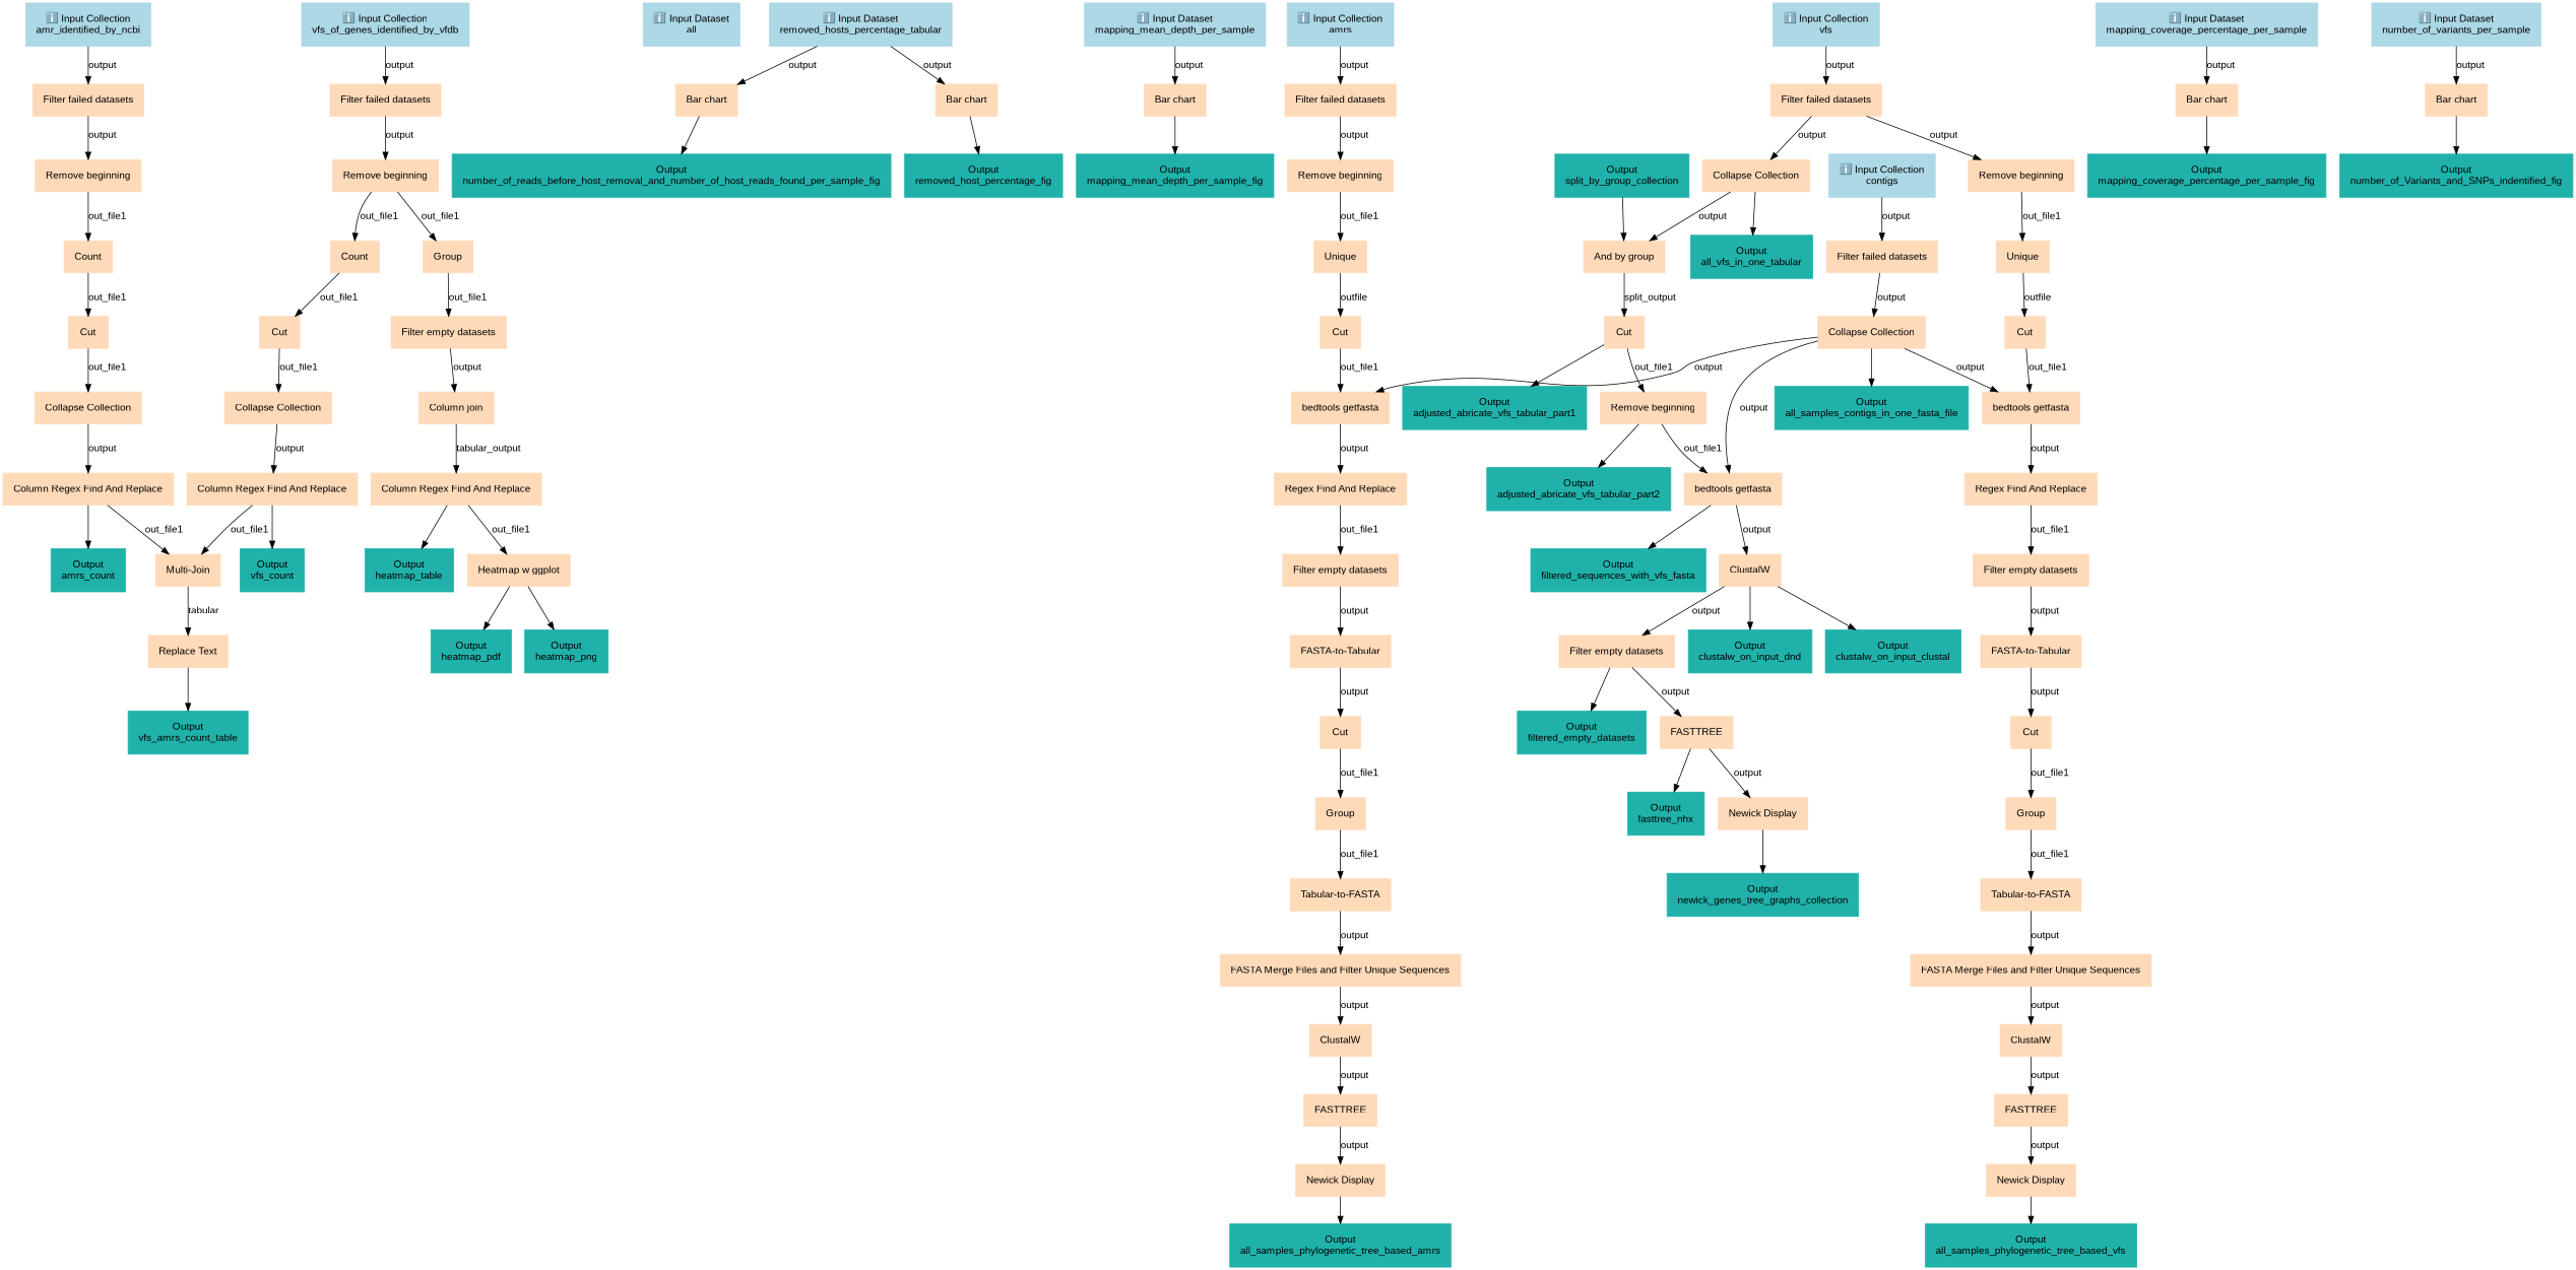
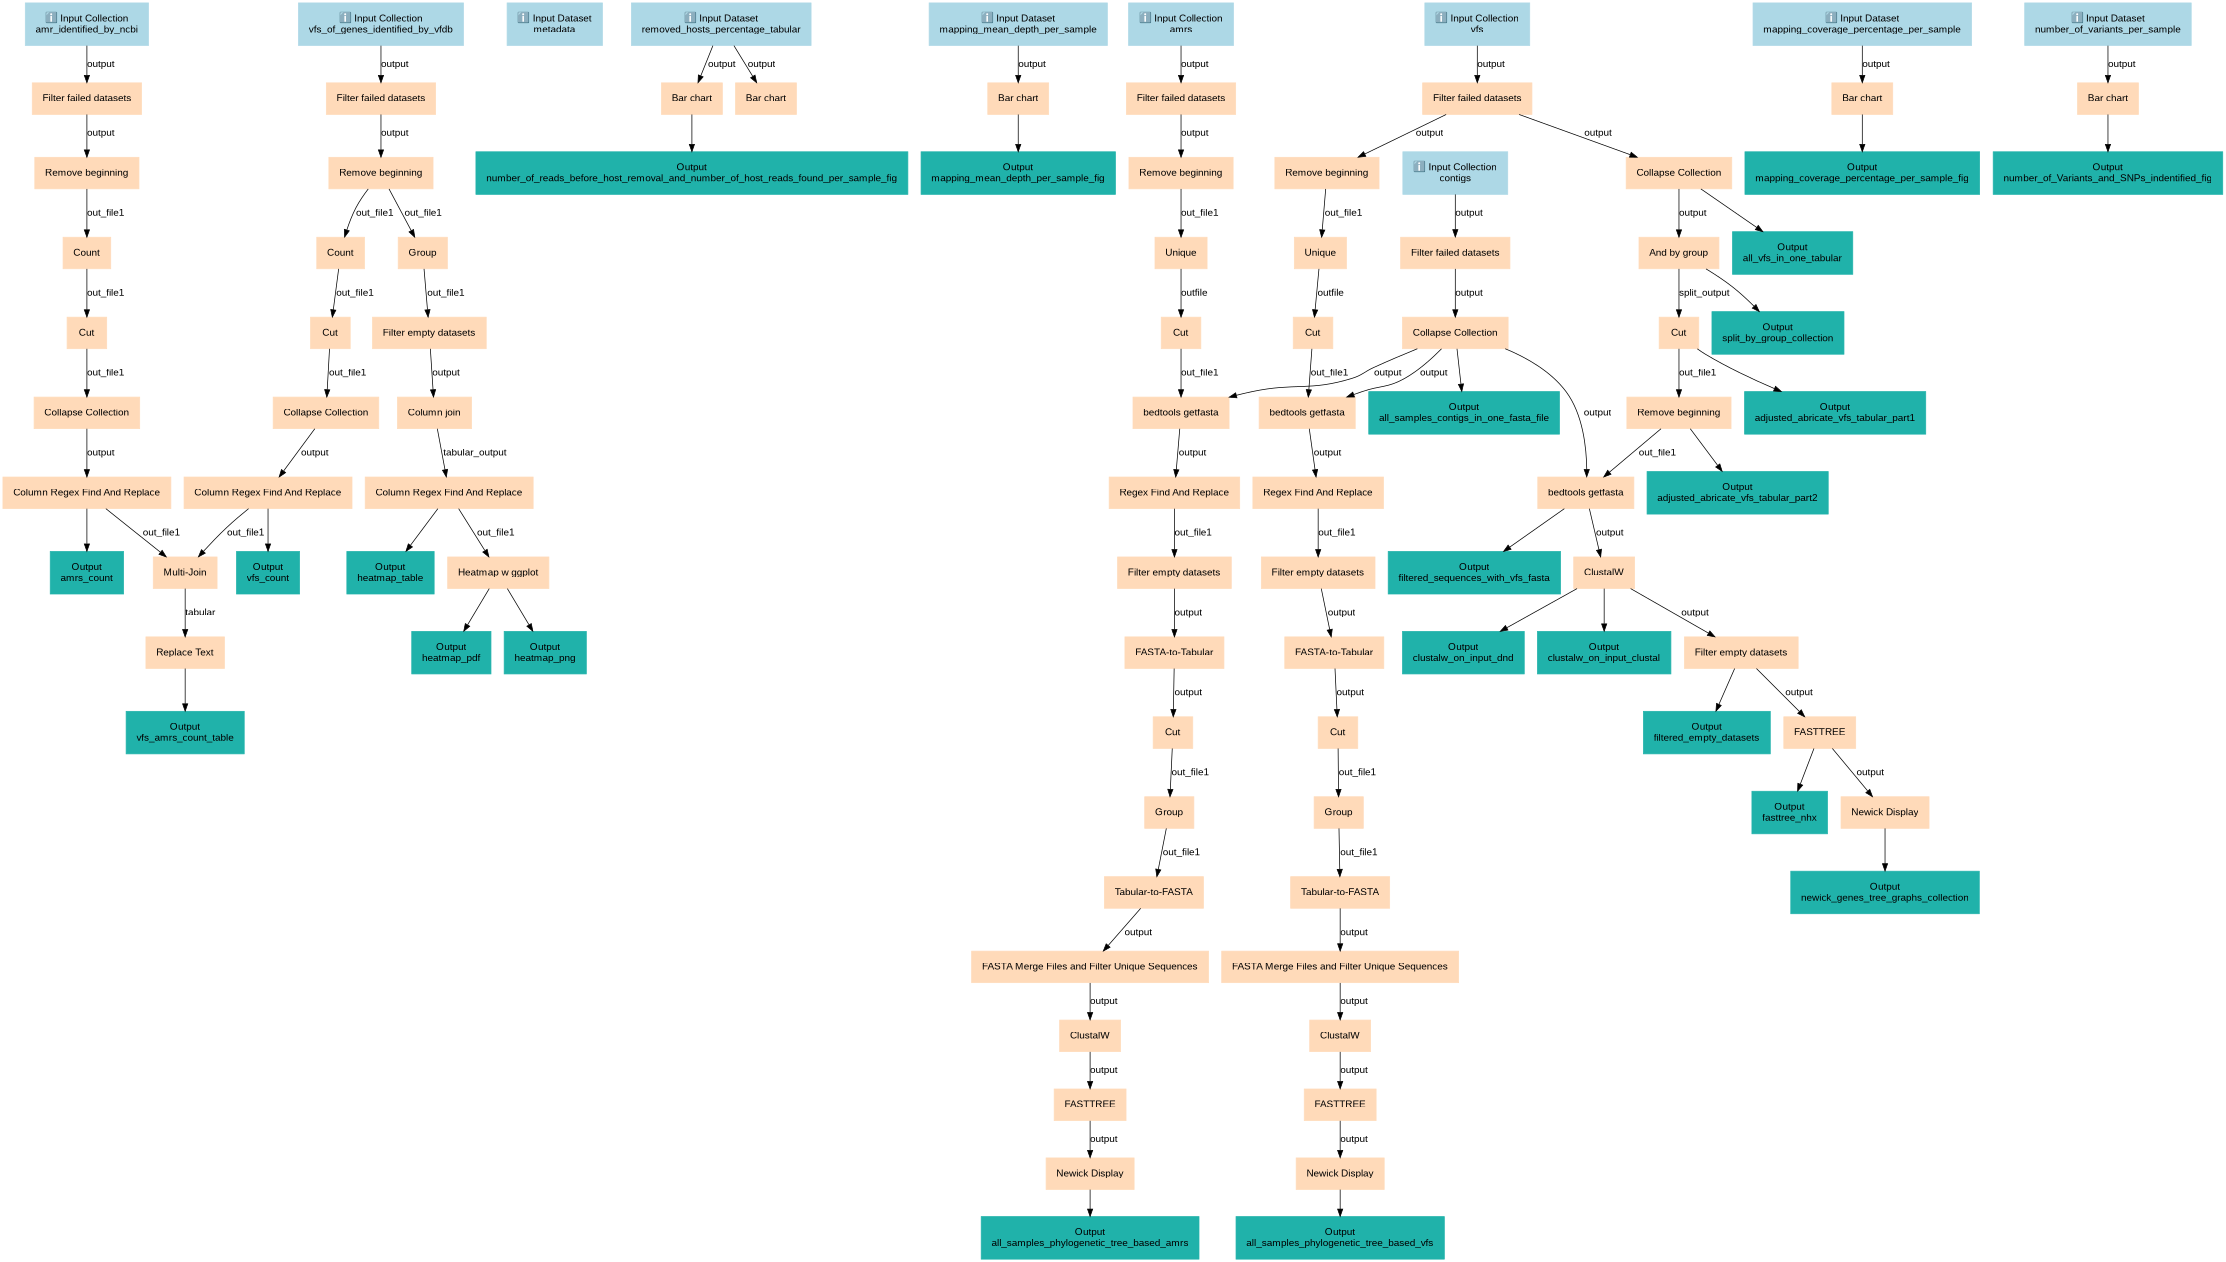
  digraph {
    fontname="Liberation Sans"
    node [color=peachpuff fontname="Liberation Sans" margin="0.2,0.2" shape=box style=filled]
    edge [fontname="Liberation Sans"]
    n1 [color=lightblue label="ℹ️ Input Collection\namr_identified_by_ncbi"]
    n2 [label="Filter failed datasets"]
    n3 [label="Remove beginning"]
    n4 [color=lightblue label="ℹ️ Input Collection\nvfs_of_genes_identified_by_vfdb"]
    n5 [label="Filter failed datasets"]
    n6 [label="Remove beginning"]
-   n7 [color=lightblue label="ℹ️ Input Dataset\nall"]
+   n7 [color=lightblue label="ℹ️ Input Dataset\nmetadata"]
    n8 [color=lightblue label="ℹ️ Input Dataset\nremoved_hosts_percentage_tabular"]
    n9 [label="Bar chart"]
    n10 [label="Bar chart"]
    n11 [color=lightseagreen label="Output\nnumber_of_reads_before_host_removal_and_number_of_host_reads_found_per_sample_fig"]
-   n12 [color=lightseagreen label="Output\nremoved_host_percentage_fig"]
    n13 [color=lightblue label="ℹ️ Input Dataset\nmapping_mean_depth_per_sample"]
    n14 [label="Bar chart"]
    n15 [color=lightseagreen label="Output\nmapping_mean_depth_per_sample_fig"]
    n16 [color=lightblue label="ℹ️ Input Collection\namrs"]
    n17 [label="Filter failed datasets"]
    n18 [label="Remove beginning"]
    n19 [color=lightblue label="ℹ️ Input Dataset\nmapping_coverage_percentage_per_sample"]
    n20 [label="Bar chart"]
    n21 [color=lightseagreen label="Output\nmapping_coverage_percentage_per_sample_fig"]
    n22 [color=lightblue label="ℹ️ Input Dataset\nnumber_of_variants_per_sample"]
    n23 [label="Bar chart"]
    n24 [color=lightseagreen label="Output\nnumber_of_Variants_and_SNPs_indentified_fig"]
    n25 [color=lightblue label="ℹ️ Input Collection\ncontigs"]
    n26 [label="Filter failed datasets"]
    n27 [label="Collapse Collection"]
    n28 [color=lightblue label="ℹ️ Input Collection\nvfs"]
    n29 [label="Filter failed datasets"]
    n30 [label="Collapse Collection"]
    n31 [label="Remove beginning"]
    n32 [label=Count]
    n33 [label=Count]
    n34 [label=Group]
    n35 [label=Unique]
    n36 [color=lightseagreen label="Output\nall_samples_contigs_in_one_fasta_file"]
    n37 [label="bedtools getfasta"]
    n38 [label="bedtools getfasta"]
    n39 [label="bedtools getfasta"]
    n40 [color=lightseagreen label="Output\nall_vfs_in_one_tabular"]
    n41 [label="And by group"]
    n42 [label=Unique]
    n43 [label=Cut]
    n44 [label=Cut]
    n45 [label="Filter empty datasets"]
    n46 [label=Cut]
    n47 [label="Regex Find And Replace"]
    n48 [label="Regex Find And Replace"]
    n49 [color=lightseagreen label="Output\nfiltered_sequences_with_vfs_fasta"]
    n50 [label=ClustalW]
    n51 [color=lightseagreen label="Output\nsplit_by_group_collection"]
    n52 [label=Cut]
    n53 [label=Cut]
    n54 [label="Collapse Collection"]
    n55 [label="Collapse Collection"]
    n56 [label="Column join"]
    n57 [color=lightseagreen label="Output\nadjusted_abricate_vfs_tabular_part1"]
    n58 [label="Remove beginning"]
    n59 [label="Column Regex Find And Replace"]
    n60 [label="Column Regex Find And Replace"]
    n61 [label="Column Regex Find And Replace"]
    n62 [color=lightseagreen label="Output\nadjusted_abricate_vfs_tabular_part2"]
    n63 [color=lightseagreen label="Output\namrs_count"]
    n64 [label="Multi-Join"]
    n65 [color=lightseagreen label="Output\nvfs_count"]
    n66 [color=lightseagreen label="Output\nheatmap_table"]
    n67 [label="Heatmap w ggplot"]
    n68 [label="Filter empty datasets"]
    n69 [label="Filter empty datasets"]
    n70 [label="Replace Text"]
    n71 [color=lightseagreen label="Output\nheatmap_pdf"]
    n72 [color=lightseagreen label="Output\nheatmap_png"]
    n73 [label="FASTA-to-Tabular"]
    n74 [color=lightseagreen label="Output\nclustalw_on_input_dnd"]
    n75 [color=lightseagreen label="Output\nclustalw_on_input_clustal"]
    n76 [label="Filter empty datasets"]
    n77 [label="FASTA-to-Tabular"]
    n78 [color=lightseagreen label="Output\nvfs_amrs_count_table"]
    n79 [label=Cut]
    n80 [color=lightseagreen label="Output\nfiltered_empty_datasets"]
    n81 [label=FASTTREE]
    n82 [label=Cut]
    n83 [label=Group]
    n84 [color=lightseagreen label="Output\nfasttree_nhx"]
    n85 [label="Newick Display"]
    n86 [label=Group]
    n87 [label="Tabular-to-FASTA"]
    n88 [color=lightseagreen label="Output\nnewick_genes_tree_graphs_collection"]
    n89 [label="Tabular-to-FASTA"]
    n90 [label="FASTA Merge Files and Filter Unique Sequences"]
    n91 [label="FASTA Merge Files and Filter Unique Sequences"]
    n92 [label=ClustalW]
    n93 [label=ClustalW]
    n94 [label=FASTTREE]
    n95 [label=FASTTREE]
    n96 [label="Newick Display"]
    n97 [label="Newick Display"]
    n98 [color=lightseagreen label="Output\nall_samples_phylogenetic_tree_based_amrs"]
    n99 [color=lightseagreen label="Output\nall_samples_phylogenetic_tree_based_vfs"]
    n1 -> n2 [label=output]
    n2 -> n3 [label=output]
    n3 -> n32 [label=out_file1]
    n4 -> n5 [label=output]
    n5 -> n6 [label=output]
    n6 -> n33 [label=out_file1]
    n6 -> n34 [label=out_file1]
    n8 -> n9 [label=output]
    n8 -> n10 [label=output]
    n9 -> n11
-   n10 -> n12
    n13 -> n14 [label=output]
    n14 -> n15
    n16 -> n17 [label=output]
    n17 -> n18 [label=output]
    n18 -> n35 [label=out_file1]
    n19 -> n20 [label=output]
    n20 -> n21
    n22 -> n23 [label=output]
    n23 -> n24
    n25 -> n26 [label=output]
    n26 -> n27 [label=output]
    n27 -> n36
    n27 -> n37 [label=output]
    n27 -> n38 [label=output]
    n27 -> n39 [label=output]
    n28 -> n29 [label=output]
    n29 -> n30 [label=output]
    n29 -> n31 [label=output]
    n30 -> n40
    n30 -> n41 [label=output]
    n31 -> n42 [label=out_file1]
    n32 -> n43 [label=out_file1]
    n33 -> n44 [label=out_file1]
    n34 -> n45 [label=out_file1]
    n35 -> n46 [label=outfile]
    n37 -> n47 [label=output]
    n38 -> n48 [label=output]
    n39 -> n49
    n39 -> n50 [label=output]
-   n51 -> n41
+   n41 -> n51
    n41 -> n52 [label=split_output]
    n42 -> n53 [label=outfile]
    n43 -> n54 [label=out_file1]
    n44 -> n55 [label=out_file1]
    n45 -> n56 [label=output]
    n46 -> n37 [label=out_file1]
    n47 -> n68 [label=out_file1]
    n48 -> n69 [label=out_file1]
    n50 -> n74
    n50 -> n75
    n50 -> n76 [label=output]
    n52 -> n57
    n52 -> n58 [label=out_file1]
    n53 -> n38 [label=out_file1]
    n54 -> n59 [label=output]
    n55 -> n60 [label=output]
    n56 -> n61 [label=tabular_output]
    n58 -> n39 [label=out_file1]
    n58 -> n62
    n59 -> n63
    n59 -> n64 [label=out_file1]
    n60 -> n64 [label=out_file1]
    n60 -> n65
    n61 -> n66
    n61 -> n67 [label=out_file1]
    n64 -> n70 [label=tabular]
    n67 -> n71
    n67 -> n72
    n68 -> n73 [label=output]
    n69 -> n77 [label=output]
    n70 -> n78
    n73 -> n79 [label=output]
    n76 -> n80
    n76 -> n81 [label=output]
    n77 -> n82 [label=output]
    n79 -> n83 [label=out_file1]
    n81 -> n84
    n81 -> n85 [label=output]
    n82 -> n86 [label=out_file1]
    n83 -> n87 [label=out_file1]
    n85 -> n88
    n86 -> n89 [label=out_file1]
    n87 -> n90 [label=output]
    n89 -> n91 [label=output]
    n90 -> n92 [label=output]
    n91 -> n93 [label=output]
    n92 -> n94 [label=output]
    n93 -> n95 [label=output]
    n94 -> n96 [label=output]
    n95 -> n97 [label=output]
    n96 -> n98
    n97 -> n99
  }
